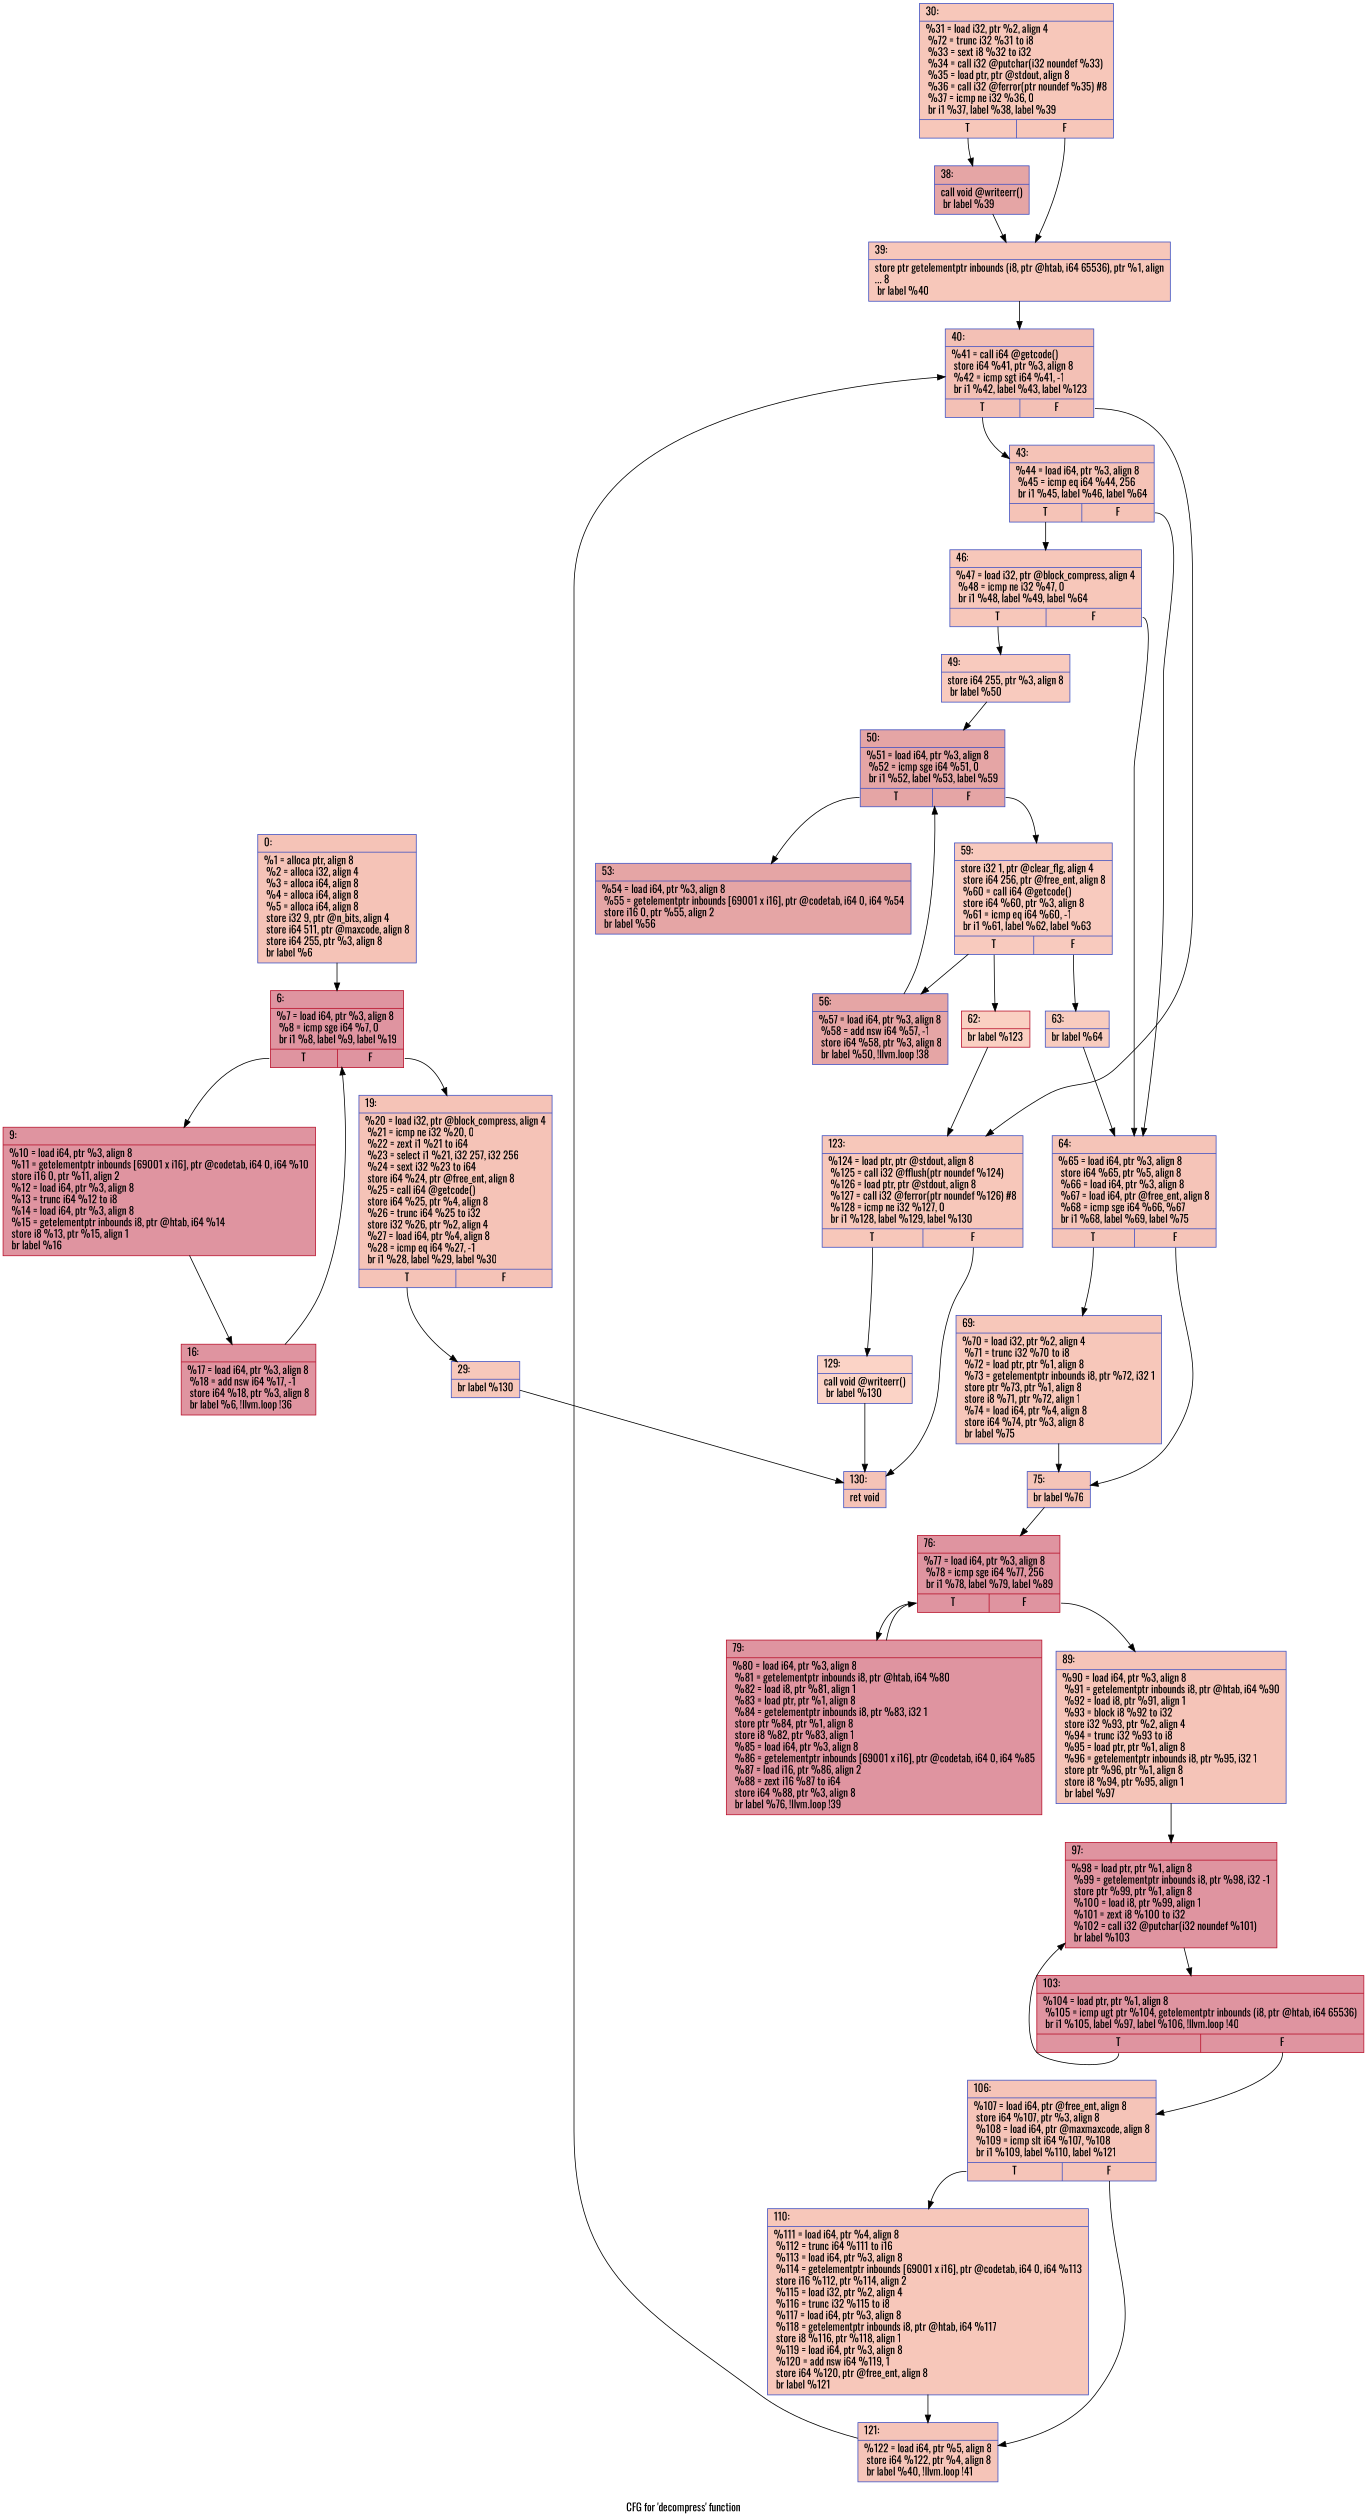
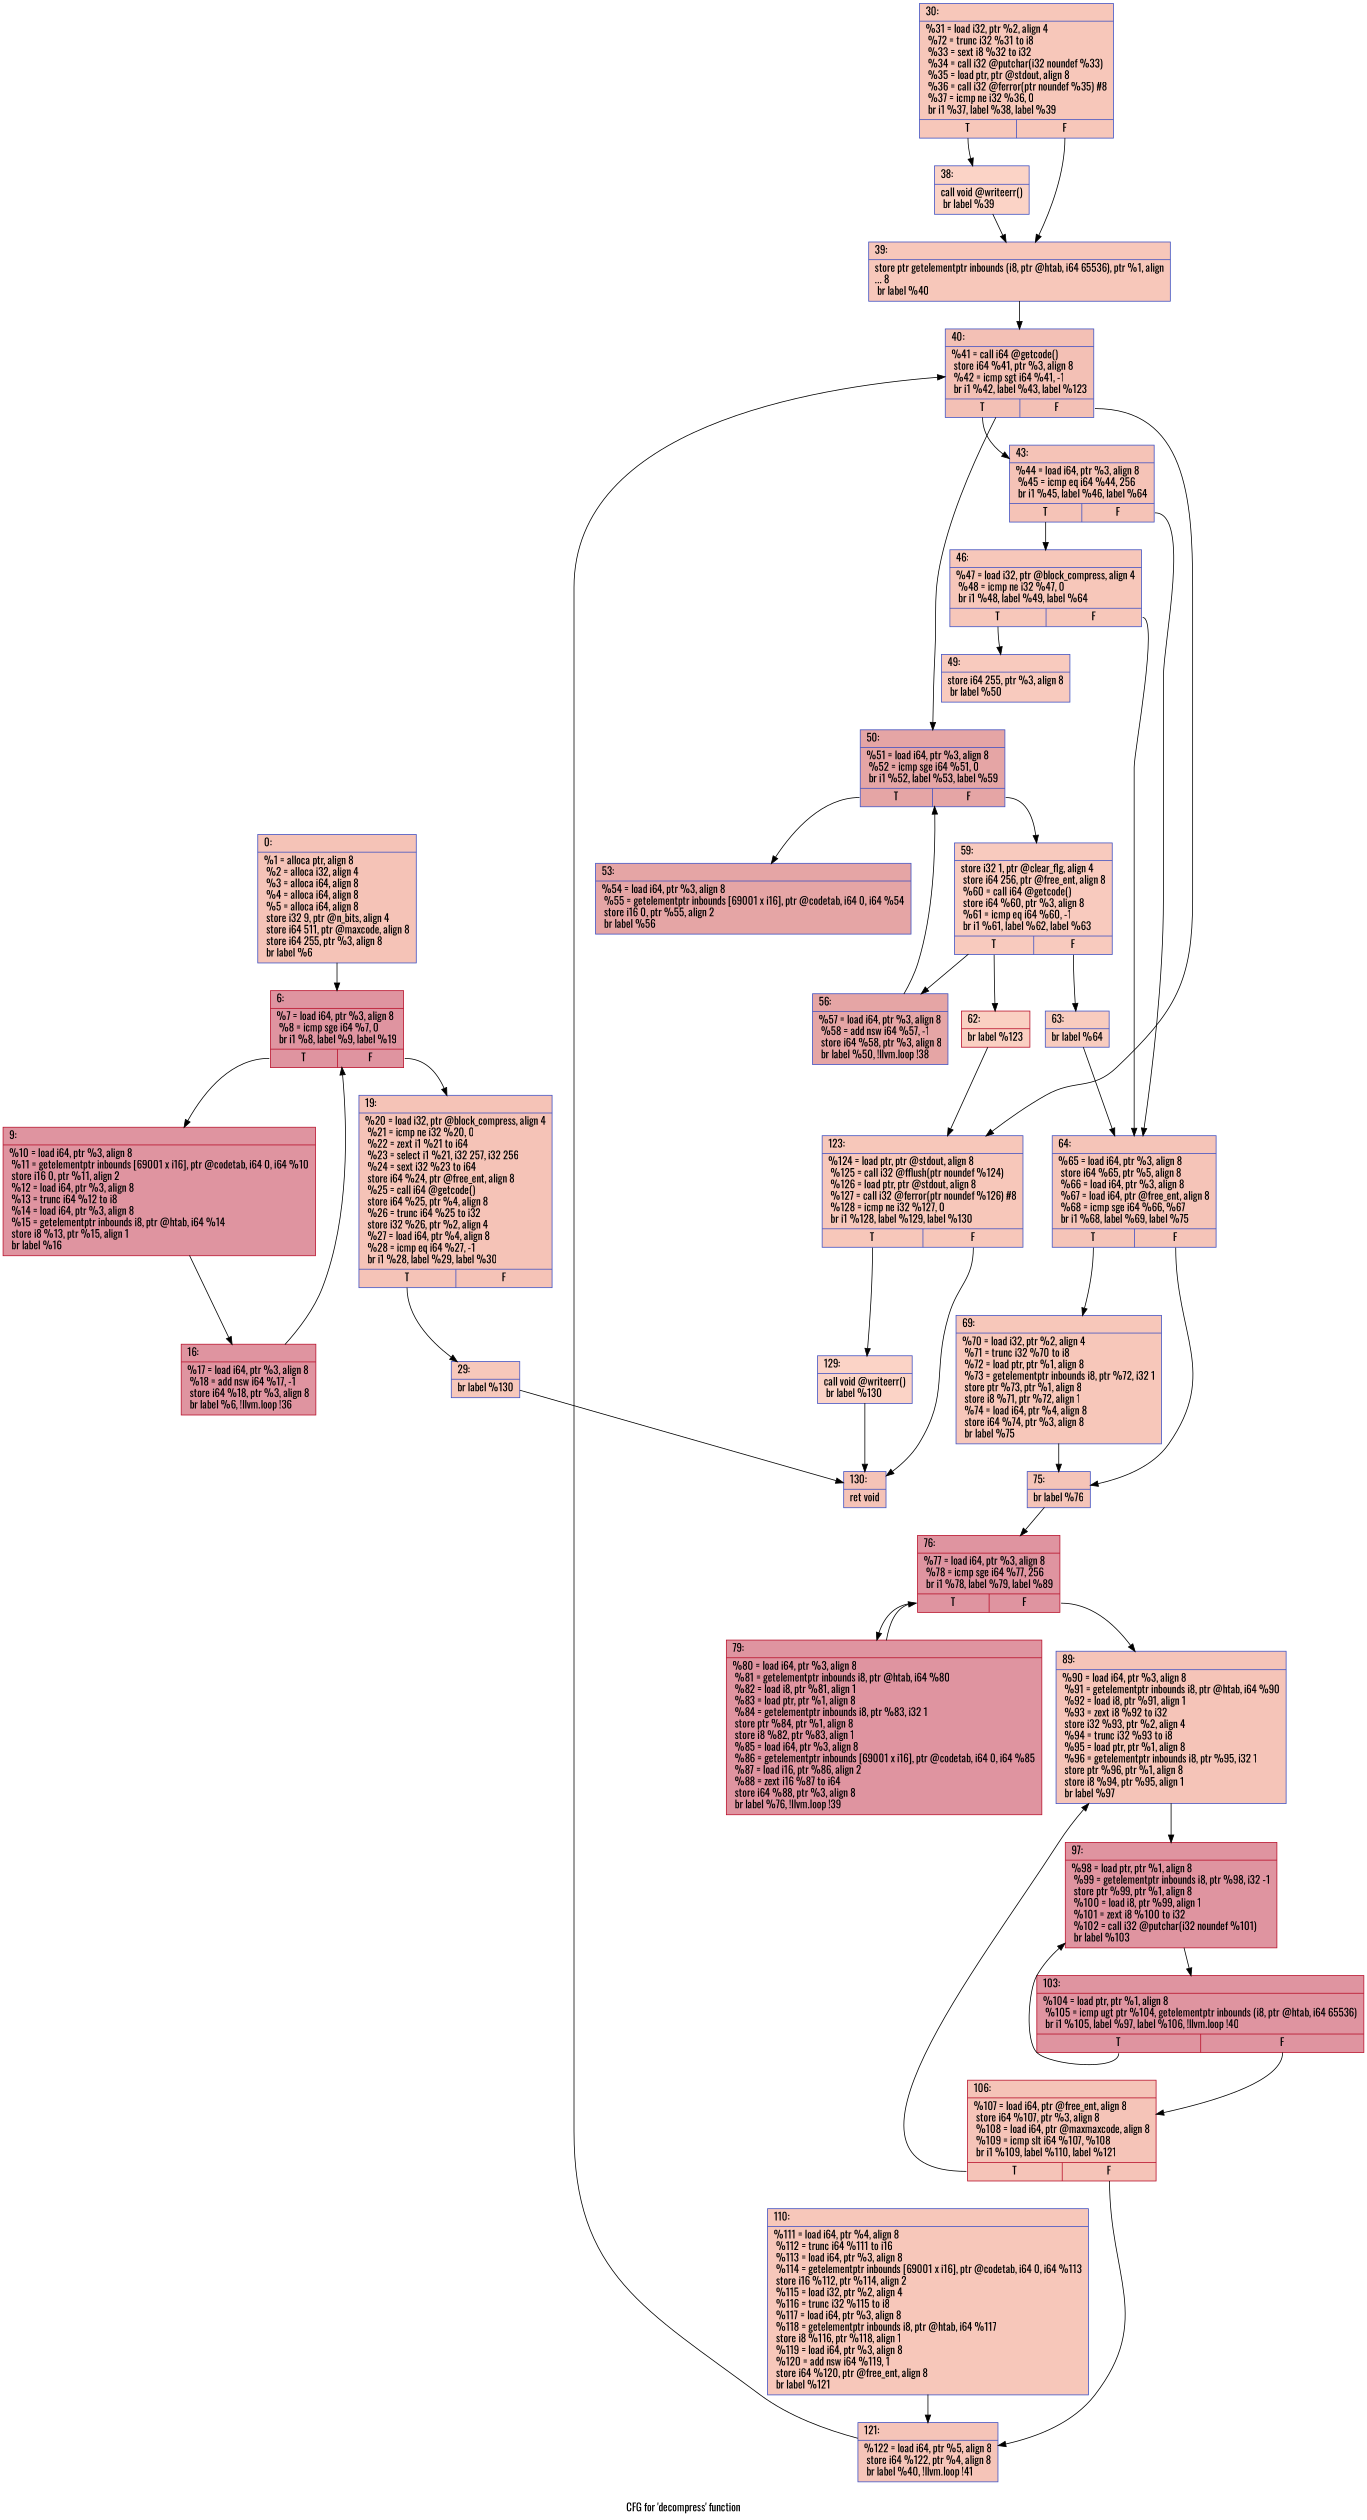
  digraph {
    fontname=Oswald
    label="CFG for 'decompress' function"
    node [color="#3d50c3ff" fillcolor="#b70d2870" fontname=Oswald shape=record style=filled]
    edge [fontname=Oswald]
    n1 [fillcolor="#e8765c70" label="{0:\l|  %1 = alloca ptr, align 8\l  %2 = alloca i32, align 4\l  %3 = alloca i64, align 8\l  %4 = alloca i64, align 8\l  %5 = alloca i64, align 8\l  store i32 9, ptr @n_bits, align 4\l  store i64 511, ptr @maxcode, align 8\l  store i64 255, ptr %3, align 8\l  br label %6\l}"]
    n2 [color="#b70d28ff" label="{6:\l|  %7 = load i64, ptr %3, align 8\l  %8 = icmp sge i64 %7, 0\l  br i1 %8, label %9, label %19\l|{<s0>T|<s1>F}}"]
    n3 [color="#b70d28ff" label="{9:\l|  %10 = load i64, ptr %3, align 8\l  %11 = getelementptr inbounds [69001 x i16], ptr @codetab, i64 0, i64 %10\l  store i16 0, ptr %11, align 2\l  %12 = load i64, ptr %3, align 8\l  %13 = trunc i64 %12 to i8\l  %14 = load i64, ptr %3, align 8\l  %15 = getelementptr inbounds i8, ptr @htab, i64 %14\l  store i8 %13, ptr %15, align 1\l  br label %16\l}"]
    n4 [fillcolor="#e8765c70" label="{19:\l|  %20 = load i32, ptr @block_compress, align 4\l  %21 = icmp ne i32 %20, 0\l  %22 = zext i1 %21 to i64\l  %23 = select i1 %21, i32 257, i32 256\l  %24 = sext i32 %23 to i64\l  store i64 %24, ptr @free_ent, align 8\l  %25 = call i64 @getcode()\l  store i64 %25, ptr %4, align 8\l  %26 = trunc i64 %25 to i32\l  store i32 %26, ptr %2, align 4\l  %27 = load i64, ptr %4, align 8\l  %28 = icmp eq i64 %27, -1\l  br i1 %28, label %29, label %30\l|{<s0>T|<s1>F}}"]
    n5 [color="#b70d28ff" label="{16:\l|  %17 = load i64, ptr %3, align 8\l  %18 = add nsw i64 %17, -1\l  store i64 %18, ptr %3, align 8\l  br label %6, !llvm.loop !36\l}"]
    n6 [fillcolor="#ed836670" label="{29:\l|  br label %130\l}"]
    n7 [fillcolor="#e8765c70" label="{130:\l|  ret void\l}"]
    n8 [fillcolor="#ec7f6370" label="{30:\l|  %31 = load i32, ptr %2, align 4\l  %72 = trunc i32 %31 to i8\l  %33 = sext i8 %32 to i32\l  %34 = call i32 @putchar(i32 noundef %33)\l  %35 = load ptr, ptr @stdout, align 8\l  %36 = call i32 @ferror(ptr noundef %35) #8\l  %37 = icmp ne i32 %36, 0\l  br i1 %37, label %38, label %39\l|{<s0>T|<s1>F}}"]
-   n9 [fillcolor="#c5333470" label="{38:\l|  call void @writeerr()\l  br label %39\l}"]
+   n9 [fillcolor="#f59c7d70" label="{38:\l|  call void @writeerr()\l  br label %39\l}"]
    n10 [fillcolor="#ec7f6370" label="{39:\l|  store ptr getelementptr inbounds (i8, ptr @htab, i64 65536), ptr %1, align\l... 8\l  br label %40\l}"]
    n11 [fillcolor="#e5705870" label="{40:\l|  %41 = call i64 @getcode()\l  store i64 %41, ptr %3, align 8\l  %42 = icmp sgt i64 %41, -1\l  br i1 %42, label %43, label %123\l|{<s0>T|<s1>F}}"]
    n12 [fillcolor="#e8765c70" label="{43:\l|  %44 = load i64, ptr %3, align 8\l  %45 = icmp eq i64 %44, 256\l  br i1 %45, label %46, label %64\l|{<s0>T|<s1>F}}"]
    n13 [fillcolor="#ec7f6370" label="{123:\l|  %124 = load ptr, ptr @stdout, align 8\l  %125 = call i32 @fflush(ptr noundef %124)\l  %126 = load ptr, ptr @stdout, align 8\l  %127 = call i32 @ferror(ptr noundef %126) #8\l  %128 = icmp ne i32 %127, 0\l  br i1 %128, label %129, label %130\l|{<s0>T|<s1>F}}"]
    n14 [fillcolor="#ec7f6370" label="{46:\l|  %47 = load i32, ptr @block_compress, align 4\l  %48 = icmp ne i32 %47, 0\l  br i1 %48, label %49, label %64\l|{<s0>T|<s1>F}}"]
    n15 [fillcolor="#e97a5f70" label="{64:\l|  %65 = load i64, ptr %3, align 8\l  store i64 %65, ptr %5, align 8\l  %66 = load i64, ptr %3, align 8\l  %67 = load i64, ptr @free_ent, align 8\l  %68 = icmp sge i64 %66, %67\l  br i1 %68, label %69, label %75\l|{<s0>T|<s1>F}}"]
    n16 [fillcolor="#f59c7d70" label="{129:\l|  call void @writeerr()\l  br label %130\l}"]
    n17 [fillcolor="#ef886b70" label="{49:\l|  store i64 255, ptr %3, align 8\l  br label %50\l}"]
    n18 [fillcolor="#ec7f6370" label="{69:\l|  %70 = load i32, ptr %2, align 4\l  %71 = trunc i32 %70 to i8\l  %72 = load ptr, ptr %1, align 8\l  %73 = getelementptr inbounds i8, ptr %72, i32 1\l  store ptr %73, ptr %1, align 8\l  store i8 %71, ptr %72, align 1\l  %74 = load i64, ptr %4, align 8\l  store i64 %74, ptr %3, align 8\l  br label %75\l}"]
    n19 [fillcolor="#e97a5f70" label="{75:\l|  br label %76\l}"]
    n20 [fillcolor="#c5333470" label="{50:\l|  %51 = load i64, ptr %3, align 8\l  %52 = icmp sge i64 %51, 0\l  br i1 %52, label %53, label %59\l|{<s0>T|<s1>F}}"]
    n21 [color="#b70d28ff" label="{76:\l|  %77 = load i64, ptr %3, align 8\l  %78 = icmp sge i64 %77, 256\l  br i1 %78, label %79, label %89\l|{<s0>T|<s1>F}}"]
    n22 [fillcolor="#c5333470" label="{53:\l|  %54 = load i64, ptr %3, align 8\l  %55 = getelementptr inbounds [69001 x i16], ptr @codetab, i64 0, i64 %54\l  store i16 0, ptr %55, align 2\l  br label %56\l}"]
    n23 [fillcolor="#ef886b70" label="{59:\l|  store i32 1, ptr @clear_flg, align 4\l  store i64 256, ptr @free_ent, align 8\l  %60 = call i64 @getcode()\l  store i64 %60, ptr %3, align 8\l  %61 = icmp eq i64 %60, -1\l  br i1 %61, label %62, label %63\l|{<s0>T|<s1>F}}"]
    n24 [fillcolor="#c5333470" label="{56:\l|  %57 = load i64, ptr %3, align 8\l  %58 = add nsw i64 %57, -1\l  store i64 %58, ptr %3, align 8\l  br label %50, !llvm.loop !38\l}"]
    n25 [color="#b70d28ff" fillcolor="#f3947570" label="{62:\l|  br label %123\l}"]
    n26 [fillcolor="#f08b6e70" label="{63:\l|  br label %64\l}"]
    n27 [color="#b70d28ff" label="{79:\l|  %80 = load i64, ptr %3, align 8\l  %81 = getelementptr inbounds i8, ptr @htab, i64 %80\l  %82 = load i8, ptr %81, align 1\l  %83 = load ptr, ptr %1, align 8\l  %84 = getelementptr inbounds i8, ptr %83, i32 1\l  store ptr %84, ptr %1, align 8\l  store i8 %82, ptr %83, align 1\l  %85 = load i64, ptr %3, align 8\l  %86 = getelementptr inbounds [69001 x i16], ptr @codetab, i64 0, i64 %85\l  %87 = load i16, ptr %86, align 2\l  %88 = zext i16 %87 to i64\l  store i64 %88, ptr %3, align 8\l  br label %76, !llvm.loop !39\l}"]
-   n28 [fillcolor="#e97a5f70" label="{89:\l|  %90 = load i64, ptr %3, align 8\l  %91 = getelementptr inbounds i8, ptr @htab, i64 %90\l  %92 = load i8, ptr %91, align 1\l  %93 = block i8 %92 to i32\l  store i32 %93, ptr %2, align 4\l  %94 = trunc i32 %93 to i8\l  %95 = load ptr, ptr %1, align 8\l  %96 = getelementptr inbounds i8, ptr %95, i32 1\l  store ptr %96, ptr %1, align 8\l  store i8 %94, ptr %95, align 1\l  br label %97\l}"]
+   n28 [fillcolor="#e97a5f70" label="{89:\l|  %90 = load i64, ptr %3, align 8\l  %91 = getelementptr inbounds i8, ptr @htab, i64 %90\l  %92 = load i8, ptr %91, align 1\l  %93 = zext i8 %92 to i32\l  store i32 %93, ptr %2, align 4\l  %94 = trunc i32 %93 to i8\l  %95 = load ptr, ptr %1, align 8\l  %96 = getelementptr inbounds i8, ptr %95, i32 1\l  store ptr %96, ptr %1, align 8\l  store i8 %94, ptr %95, align 1\l  br label %97\l}"]
    n29 [color="#b70d28ff" label="{97:\l|  %98 = load ptr, ptr %1, align 8\l  %99 = getelementptr inbounds i8, ptr %98, i32 -1\l  store ptr %99, ptr %1, align 8\l  %100 = load i8, ptr %99, align 1\l  %101 = zext i8 %100 to i32\l  %102 = call i32 @putchar(i32 noundef %101)\l  br label %103\l}"]
    n30 [color="#b70d28ff" label="{103:\l|  %104 = load ptr, ptr %1, align 8\l  %105 = icmp ugt ptr %104, getelementptr inbounds (i8, ptr @htab, i64 65536)\l  br i1 %105, label %97, label %106, !llvm.loop !40\l|{<s0>T|<s1>F}}"]
-   n31 [fillcolor="#e97a5f70" label="{106:\l|  %107 = load i64, ptr @free_ent, align 8\l  store i64 %107, ptr %3, align 8\l  %108 = load i64, ptr @maxmaxcode, align 8\l  %109 = icmp slt i64 %107, %108\l  br i1 %109, label %110, label %121\l|{<s0>T|<s1>F}}"]
+   n31 [color="#b70d28ff" fillcolor="#e97a5f70" label="{106:\l|  %107 = load i64, ptr @free_ent, align 8\l  store i64 %107, ptr %3, align 8\l  %108 = load i64, ptr @maxmaxcode, align 8\l  %109 = icmp slt i64 %107, %108\l  br i1 %109, label %110, label %121\l|{<s0>T|<s1>F}}"]
    n32 [fillcolor="#ec7f6370" label="{110:\l|  %111 = load i64, ptr %4, align 8\l  %112 = trunc i64 %111 to i16\l  %113 = load i64, ptr %3, align 8\l  %114 = getelementptr inbounds [69001 x i16], ptr @codetab, i64 0, i64 %113\l  store i16 %112, ptr %114, align 2\l  %115 = load i32, ptr %2, align 4\l  %116 = trunc i32 %115 to i8\l  %117 = load i64, ptr %3, align 8\l  %118 = getelementptr inbounds i8, ptr @htab, i64 %117\l  store i8 %116, ptr %118, align 1\l  %119 = load i64, ptr %3, align 8\l  %120 = add nsw i64 %119, 1\l  store i64 %120, ptr @free_ent, align 8\l  br label %121\l}"]
    n33 [fillcolor="#e97a5f70" label="{121:\l|  %122 = load i64, ptr %5, align 8\l  store i64 %122, ptr %4, align 8\l  br label %40, !llvm.loop !41\l}"]
    n1 -> n2
    n2 -> n3 [tailport=s0]
    n2 -> n4 [tailport=s1]
    n3 -> n5
    n4 -> n6 [tailport=s0]
    n5 -> n2
    n6 -> n7
    n8 -> n9 [tailport=s0]
    n8 -> n10 [tailport=s1]
    n9 -> n10
    n10 -> n11
    n11 -> n12 [tailport=s0]
    n11 -> n13 [tailport=s1]
    n12 -> n14 [tailport=s0]
    n12 -> n15 [tailport=s1]
    n13 -> n7 [tailport=s1]
    n13 -> n16 [tailport=s0]
    n14 -> n15 [tailport=s1]
    n14 -> n17 [tailport=s0]
    n15 -> n18 [tailport=s0]
    n15 -> n19 [tailport=s1]
    n16 -> n7
-   n17 -> n20
+   n11 -> n20
    n18 -> n19
    n19 -> n21
    n20 -> n22 [tailport=s0]
    n20 -> n23 [tailport=s1]
    n21 -> n27 [tailport=s0]
    n21 -> n28 [tailport=s1]
    n23 -> n24
    n23 -> n25 [tailport=s0]
    n23 -> n26 [tailport=s1]
    n24 -> n20
    n25 -> n13
    n26 -> n15
    n27 -> n21
    n28 -> n29
    n29 -> n30
    n30 -> n29 [tailport=s0]
    n30 -> n31 [tailport=s1]
-   n31 -> n32 [tailport=s0]
+   n31 -> n28 [tailport=s0]
    n31 -> n33 [tailport=s1]
    n32 -> n33
    n33 -> n11
  }
